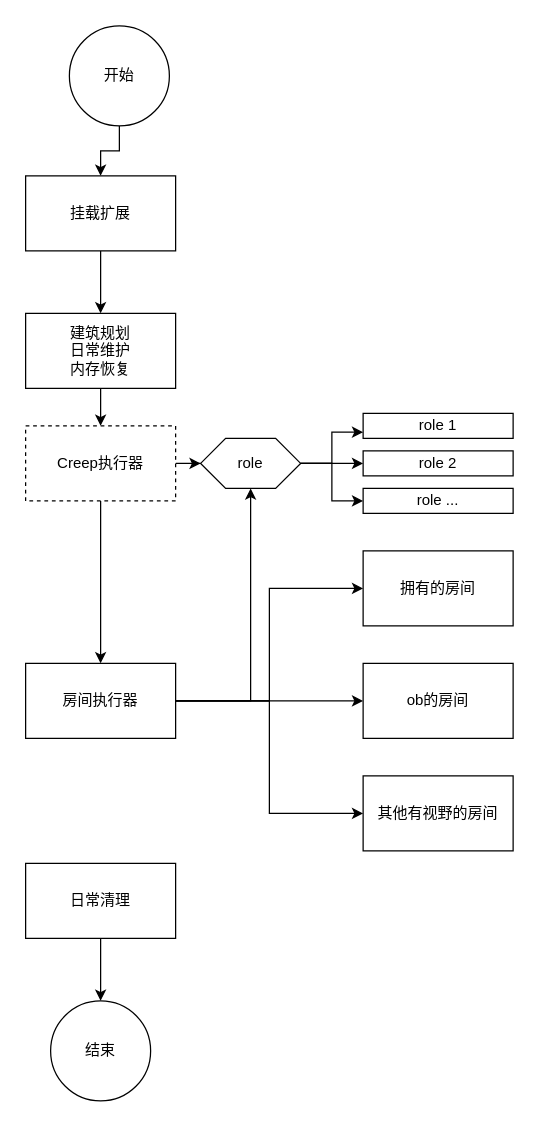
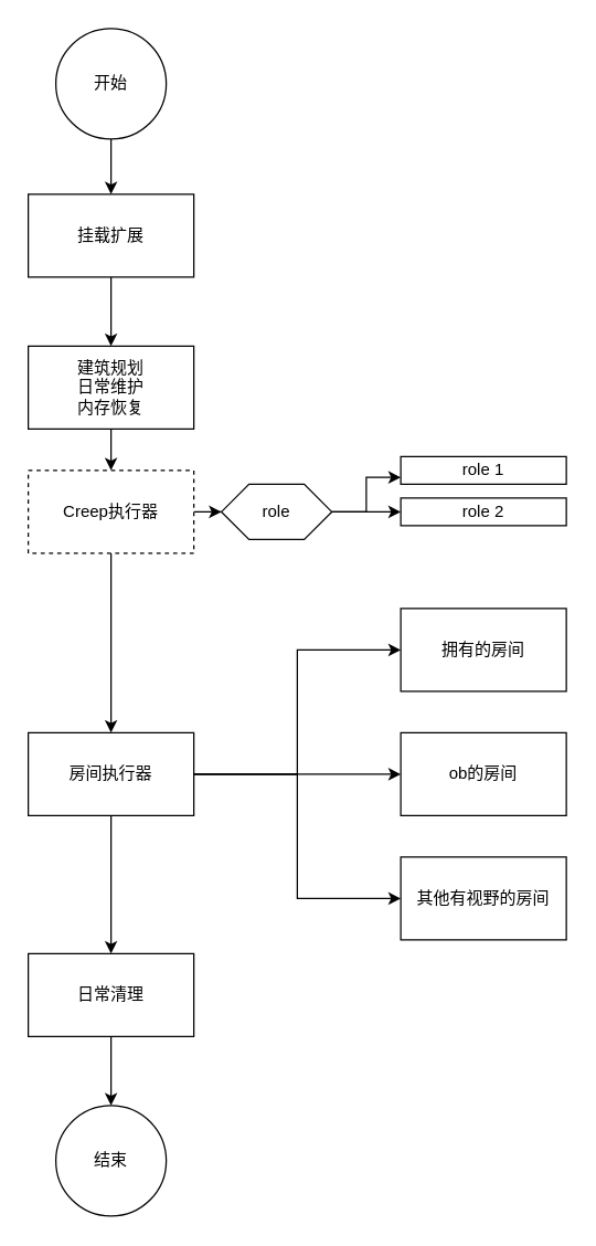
  <mxCell id="0" />
  <mxCell id="1" parent="0" />
  <mxCell id="2" value="" style="edgeStyle=orthogonalEdgeStyle;rounded=0;orthogonalLoop=1;jettySize=auto;html=1;" edge="1" parent="1" source="3" target="6"><mxGeometry relative="1" as="geometry" /></mxCell>
- <mxCell id="3" value="开始" style="ellipse;whiteSpace=wrap;html=1;aspect=fixed;" vertex="1" parent="1"><mxGeometry x="55" y="20" width="80" height="80" as="geometry" /></mxCell>
+ <mxCell id="3" value="开始" style="ellipse;whiteSpace=wrap;html=1;aspect=fixed;" vertex="1" parent="1"><mxGeometry x="40" y="20" width="80" height="80" as="geometry" /></mxCell>
  <mxCell id="4" value="结束" style="ellipse;whiteSpace=wrap;html=1;aspect=fixed;" vertex="1" parent="1"><mxGeometry x="40" y="800" width="80" height="80" as="geometry" /></mxCell>
  <mxCell id="5" value="" style="edgeStyle=orthogonalEdgeStyle;rounded=0;orthogonalLoop=1;jettySize=auto;html=1;" edge="1" parent="1" source="6" target="8"><mxGeometry relative="1" as="geometry" /></mxCell>
  <mxCell id="6" value="挂载扩展" style="rounded=0;whiteSpace=wrap;html=1;" vertex="1" parent="1"><mxGeometry x="20" y="140" width="120" height="60" as="geometry" /></mxCell>
  <mxCell id="7" value="" style="edgeStyle=orthogonalEdgeStyle;rounded=0;orthogonalLoop=1;jettySize=auto;html=1;" edge="1" parent="1" source="8" target="19"><mxGeometry relative="1" as="geometry" /></mxCell>
  <mxCell id="8" value="建筑规划&lt;br&gt;日常维护&lt;br&gt;内存恢复" style="rounded=0;whiteSpace=wrap;html=1;" vertex="1" parent="1"><mxGeometry x="20" y="250" width="120" height="60" as="geometry" /></mxCell>
  <mxCell id="9" style="edgeStyle=orthogonalEdgeStyle;rounded=0;orthogonalLoop=1;jettySize=auto;html=1;entryX=0;entryY=0.5;entryDx=0;entryDy=0;" edge="1" parent="1" source="13" target="14"><mxGeometry relative="1" as="geometry" /></mxCell>
  <mxCell id="10" value="" style="edgeStyle=orthogonalEdgeStyle;rounded=0;orthogonalLoop=1;jettySize=auto;html=1;" edge="1" parent="1" source="13" target="15"><mxGeometry relative="1" as="geometry" /></mxCell>
  <mxCell id="11" style="edgeStyle=orthogonalEdgeStyle;rounded=0;orthogonalLoop=1;jettySize=auto;html=1;entryX=0;entryY=0.5;entryDx=0;entryDy=0;" edge="1" parent="1" source="13" target="16"><mxGeometry relative="1" as="geometry" /></mxCell>
- <mxCell id="12" value="" style="edgeStyle=orthogonalEdgeStyle;rounded=0;orthogonalLoop=1;jettySize=auto;html=1;" edge="1" parent="1" source="13" target="23"><mxGeometry relative="1" as="geometry" /></mxCell>
+ <mxCell id="12" value="" style="edgeStyle=orthogonalEdgeStyle;rounded=0;orthogonalLoop=1;jettySize=auto;html=1;" edge="1" parent="1" source="13" target="28"><mxGeometry relative="1" as="geometry" /></mxCell>
  <mxCell id="13" value="房间执行器" style="rounded=0;whiteSpace=wrap;html=1;" vertex="1" parent="1"><mxGeometry x="20" y="530" width="120" height="60" as="geometry" /></mxCell>
  <mxCell id="14" value="拥有的房间" style="rounded=0;whiteSpace=wrap;html=1;" vertex="1" parent="1"><mxGeometry x="290" y="440" width="120" height="60" as="geometry" /></mxCell>
  <mxCell id="15" value="ob的房间" style="rounded=0;whiteSpace=wrap;html=1;" vertex="1" parent="1"><mxGeometry x="290" y="530" width="120" height="60" as="geometry" /></mxCell>
  <mxCell id="16" value="其他有视野的房间" style="rounded=0;whiteSpace=wrap;html=1;" vertex="1" parent="1"><mxGeometry x="290" y="620" width="120" height="60" as="geometry" /></mxCell>
  <mxCell id="17" value="" style="edgeStyle=orthogonalEdgeStyle;rounded=0;orthogonalLoop=1;jettySize=auto;html=1;" edge="1" parent="1" source="19" target="23"><mxGeometry relative="1" as="geometry" /></mxCell>
  <mxCell id="18" style="edgeStyle=orthogonalEdgeStyle;rounded=0;orthogonalLoop=1;jettySize=auto;html=1;" edge="1" parent="1" source="19" target="13"><mxGeometry relative="1" as="geometry" /></mxCell>
  <mxCell id="19" value="Creep执行器" style="rounded=0;whiteSpace=wrap;html=1;dashed=1;" vertex="1" parent="1"><mxGeometry x="20" y="340" width="120" height="60" as="geometry" /></mxCell>
- <mxCell id="20" value="" style="edgeStyle=orthogonalEdgeStyle;rounded=0;orthogonalLoop=1;jettySize=auto;html=1;" edge="1" parent="1" source="23" target="26"><mxGeometry relative="1" as="geometry" /></mxCell>
  <mxCell id="21" style="edgeStyle=orthogonalEdgeStyle;rounded=0;orthogonalLoop=1;jettySize=auto;html=1;" edge="1" parent="1" source="23" target="25"><mxGeometry relative="1" as="geometry" /></mxCell>
  <mxCell id="22" style="edgeStyle=orthogonalEdgeStyle;rounded=0;orthogonalLoop=1;jettySize=auto;html=1;entryX=0;entryY=0.75;entryDx=0;entryDy=0;" edge="1" parent="1" source="23" target="24"><mxGeometry relative="1" as="geometry" /></mxCell>
  <mxCell id="23" value="role" style="shape=hexagon;perimeter=hexagonPerimeter2;whiteSpace=wrap;html=1;fixedSize=1;" vertex="1" parent="1"><mxGeometry x="160" y="350" width="80" height="40" as="geometry" /></mxCell>
  <mxCell id="24" value="role 1" style="rounded=0;whiteSpace=wrap;html=1;" vertex="1" parent="1"><mxGeometry x="290" y="330" width="120" height="20" as="geometry" /></mxCell>
  <mxCell id="25" value="role 2" style="rounded=0;whiteSpace=wrap;html=1;" vertex="1" parent="1"><mxGeometry x="290" y="360" width="120" height="20" as="geometry" /></mxCell>
- <mxCell id="26" value="role ..." style="rounded=0;whiteSpace=wrap;html=1;" vertex="1" parent="1"><mxGeometry x="290" y="390" width="120" height="20" as="geometry" /></mxCell>
  <mxCell id="27" value="" style="edgeStyle=orthogonalEdgeStyle;rounded=0;orthogonalLoop=1;jettySize=auto;html=1;" edge="1" parent="1" source="28" target="4"><mxGeometry relative="1" as="geometry" /></mxCell>
  <mxCell id="28" value="日常清理" style="rounded=0;whiteSpace=wrap;html=1;" vertex="1" parent="1"><mxGeometry x="20" y="690" width="120" height="60" as="geometry" /></mxCell>
